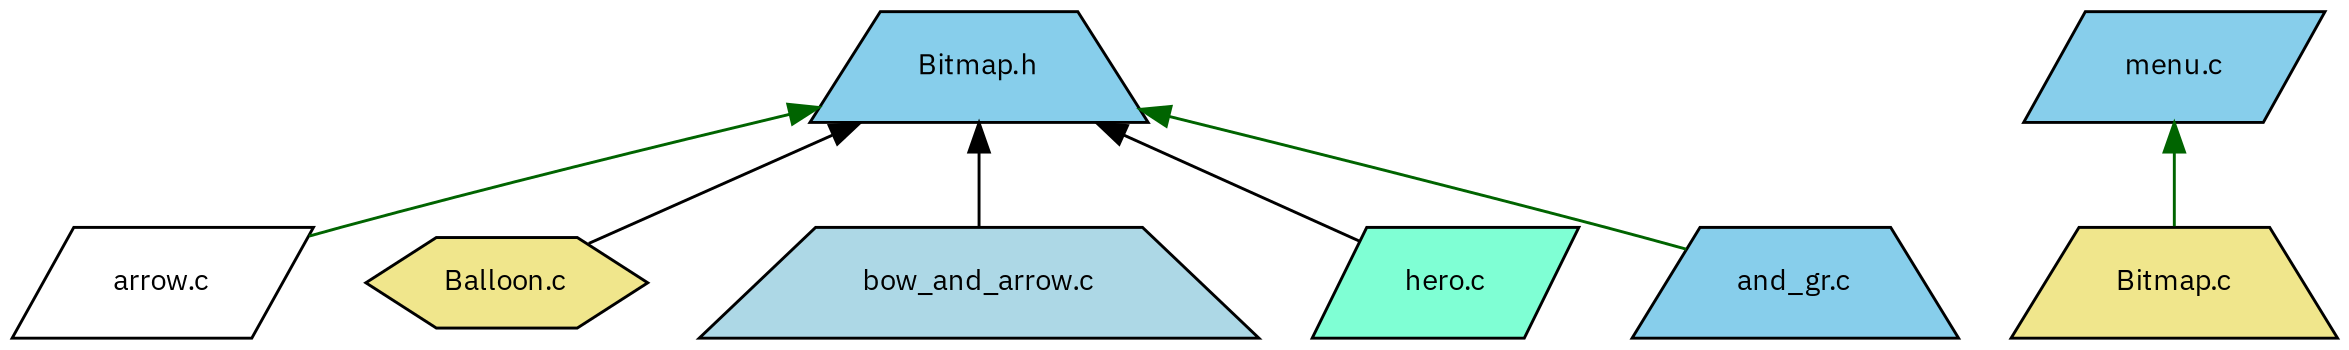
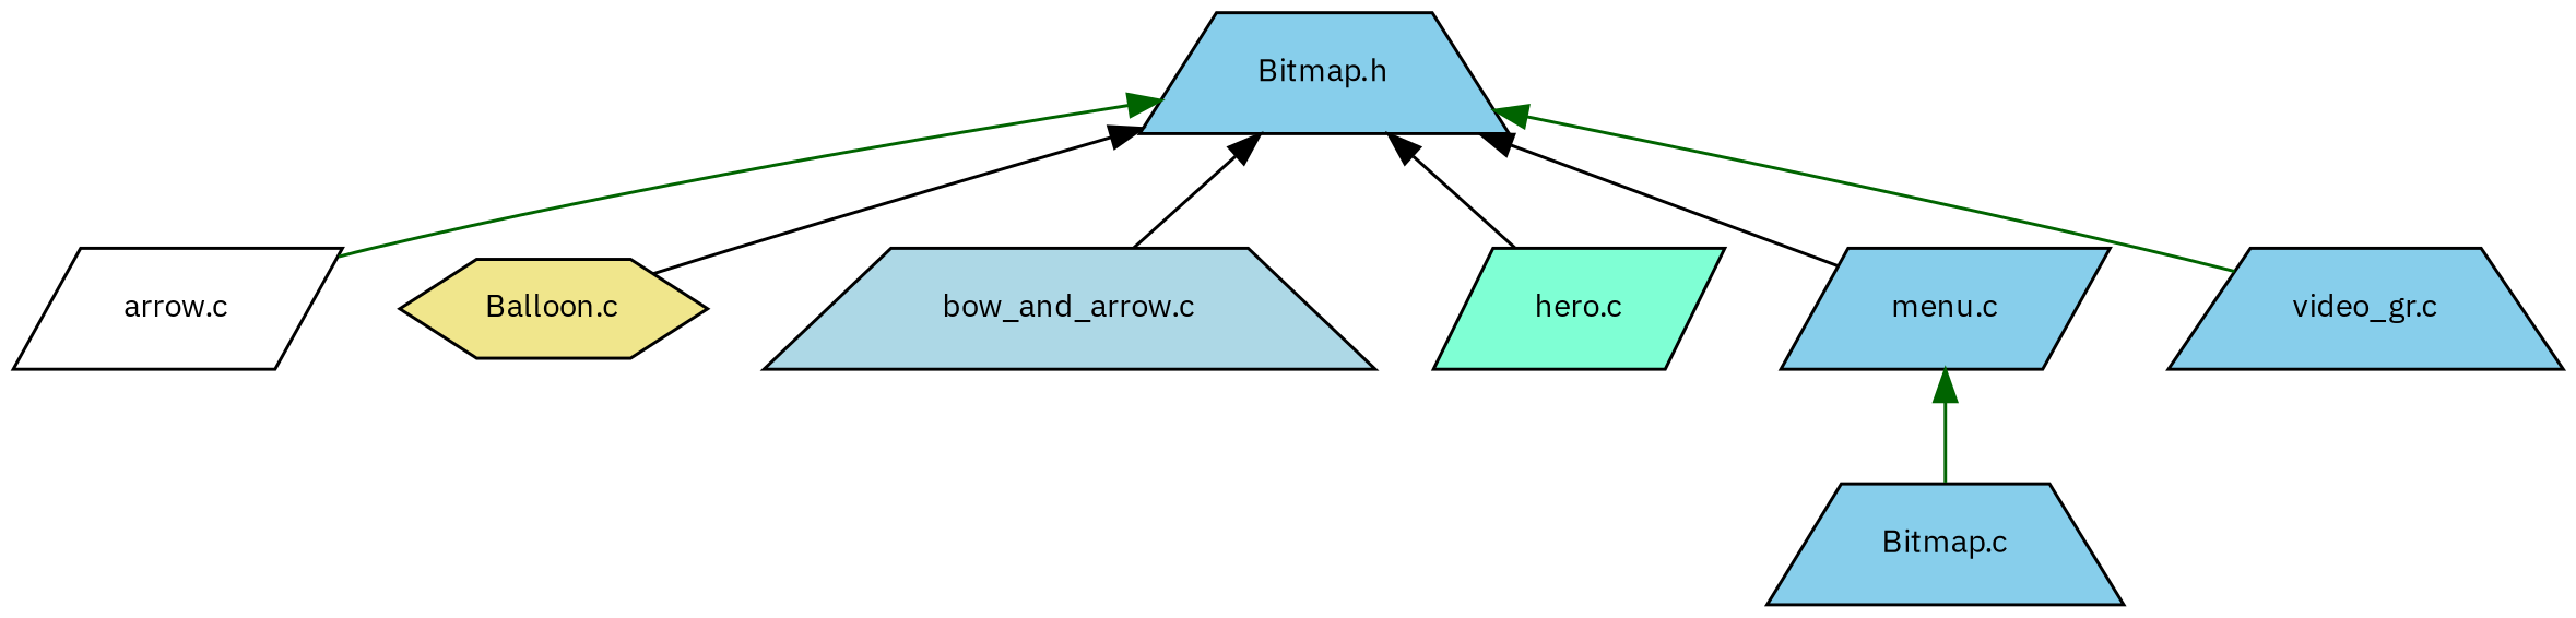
  digraph {
    fontname="IBM Plex Sans"
    node [color=black fillcolor=skyblue fontname="IBM Plex Sans" fontsize=10 shape=trapezium style=filled]
    edge [color=black dir=back fontname="IBM Plex Sans" fontsize=10 labelfontname=Helvetica labelfontsize=10 style=solid]
    n1 [fontcolor=black height=0.2 label="Bitmap.h" width=0.4]
    n2 [fillcolor=white height=0.2 label="arrow.c" shape=parallelogram width=0.4]
    n3 [fillcolor=khaki height=0.2 label="Balloon.c" shape=hexagon width=0.4]
    n4 [fillcolor=lightblue height=0.2 label="bow_and_arrow.c" width=0.4]
    n5 [fillcolor=aquamarine height=0.2 label="hero.c" shape=parallelogram width=0.4]
    n6 [height=0.2 label="menu.c" shape=parallelogram width=0.4]
-   n7 [height=0.2 label="and_gr.c" width=0.4]
-   n8 [fillcolor=khaki height=0.2 label="Bitmap.c" width=0.4]
+   n7 [height=0.2 label="video_gr.c" width=0.4]
+   n8 [height=0.2 label="Bitmap.c" width=0.4]
    n1 -> n2 [color=darkgreen]
    n1 -> n3
    n1 -> n4
    n1 -> n5
+   n1 -> n6
    n1 -> n7 [color=darkgreen]
    n6 -> n8 [color=darkgreen]
  }
